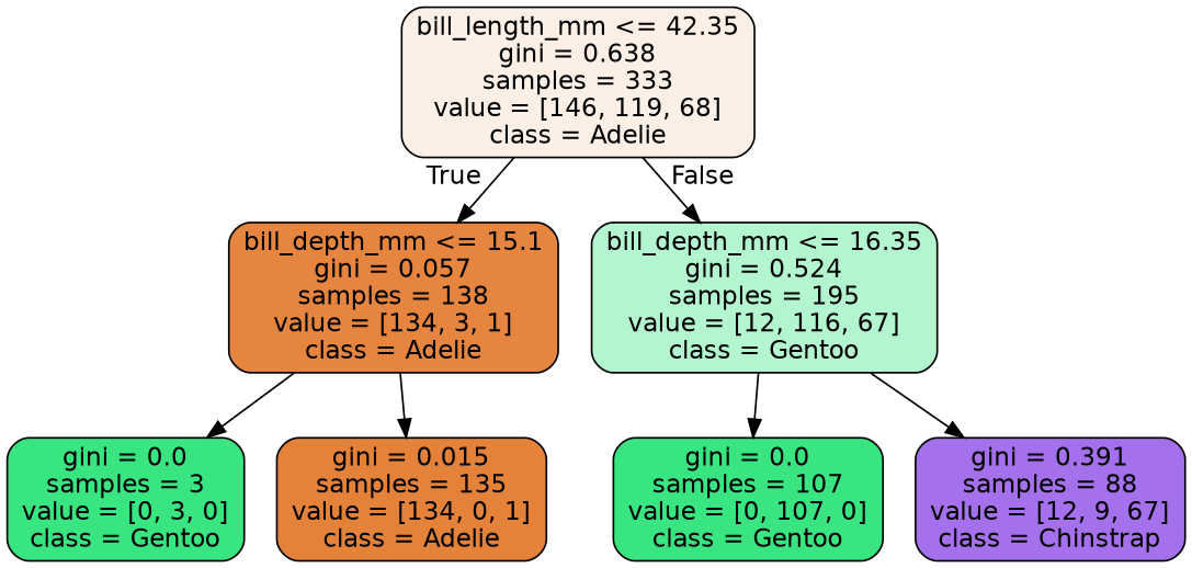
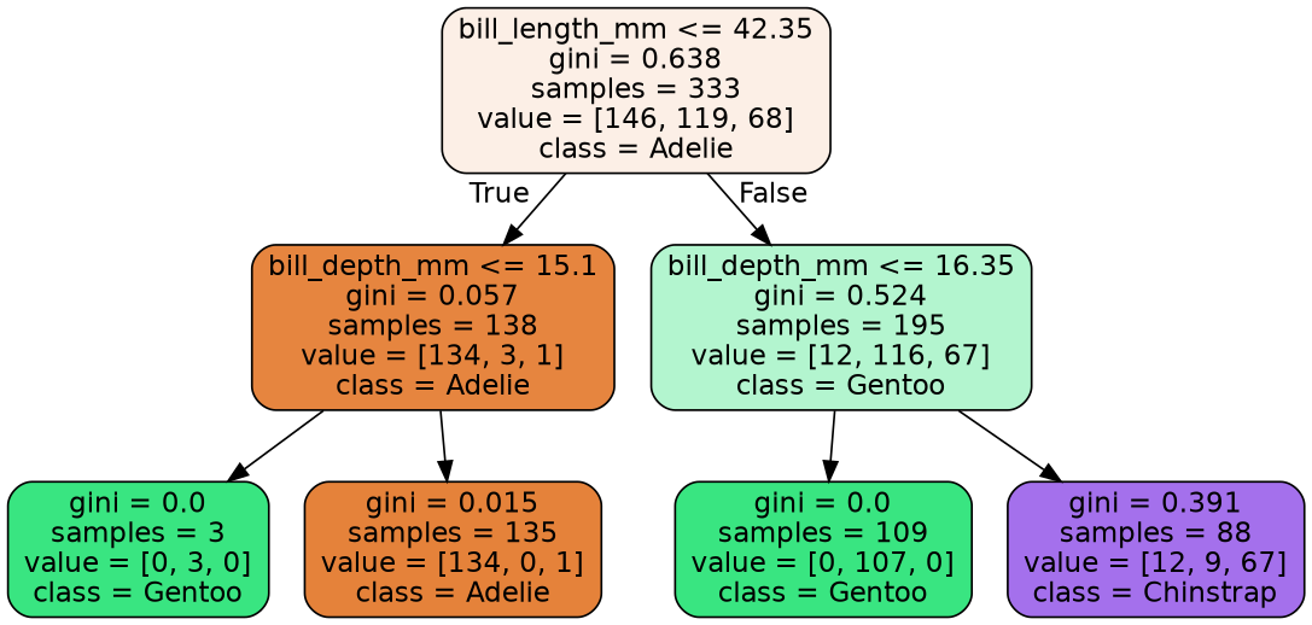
  digraph {
    node [color=black fillcolor="#39e581" fontname=helvetica shape=box style="filled, rounded"]
    edge [fontname=helvetica]
    n1 [fillcolor="#fcefe6" label="bill_length_mm <= 42.35\ngini = 0.638\nsamples = 333\nvalue = [146, 119, 68]\nclass = Adelie"]
    n2 [fillcolor="#e6853f" label="bill_depth_mm <= 15.1\ngini = 0.057\nsamples = 138\nvalue = [134, 3, 1]\nclass = Adelie"]
    n3 [fillcolor="#b3f5cf" label="bill_depth_mm <= 16.35\ngini = 0.524\nsamples = 195\nvalue = [12, 116, 67]\nclass = Gentoo"]
    n4 [label="gini = 0.0\nsamples = 3\nvalue = [0, 3, 0]\nclass = Gentoo"]
    n5 [fillcolor="#e5823a" label="gini = 0.015\nsamples = 135\nvalue = [134, 0, 1]\nclass = Adelie"]
-   n6 [label="gini = 0.0\nsamples = 107\nvalue = [0, 107, 0]\nclass = Gentoo"]
+   n6 [label="gini = 0.0\nsamples = 109\nvalue = [0, 107, 0]\nclass = Gentoo"]
    n7 [fillcolor="#a470ec" label="gini = 0.391\nsamples = 88\nvalue = [12, 9, 67]\nclass = Chinstrap"]
    n1 -> n2 [headlabel=True labelangle=45 labeldistance=2.5]
    n1 -> n3 [headlabel=False labelangle=-45 labeldistance=2.5]
    n2 -> n4
    n2 -> n5
    n3 -> n6
    n3 -> n7
  }
